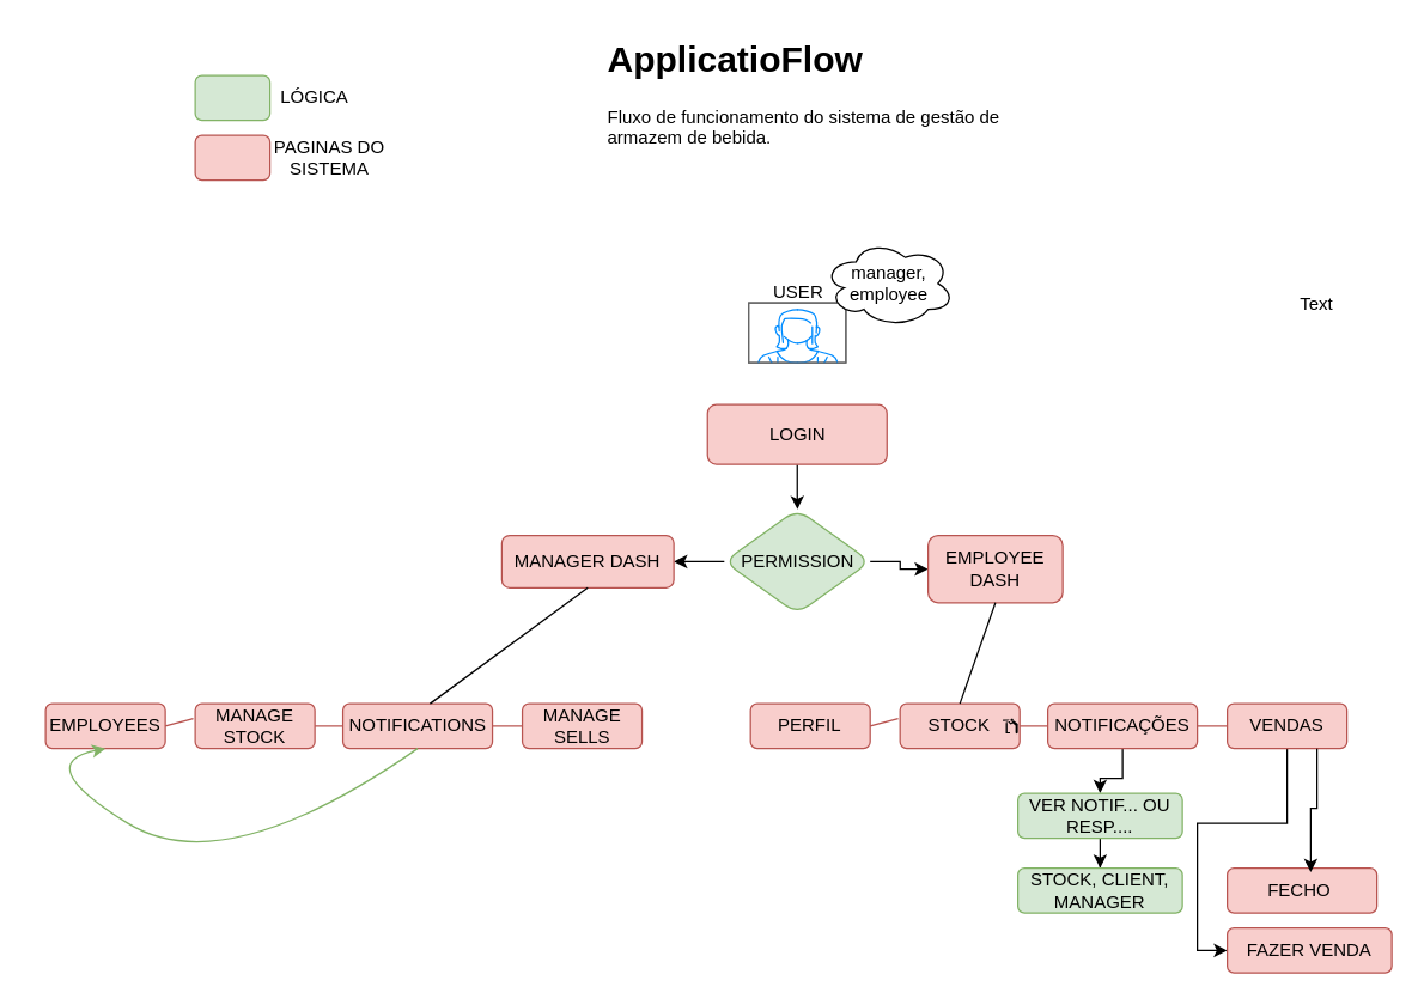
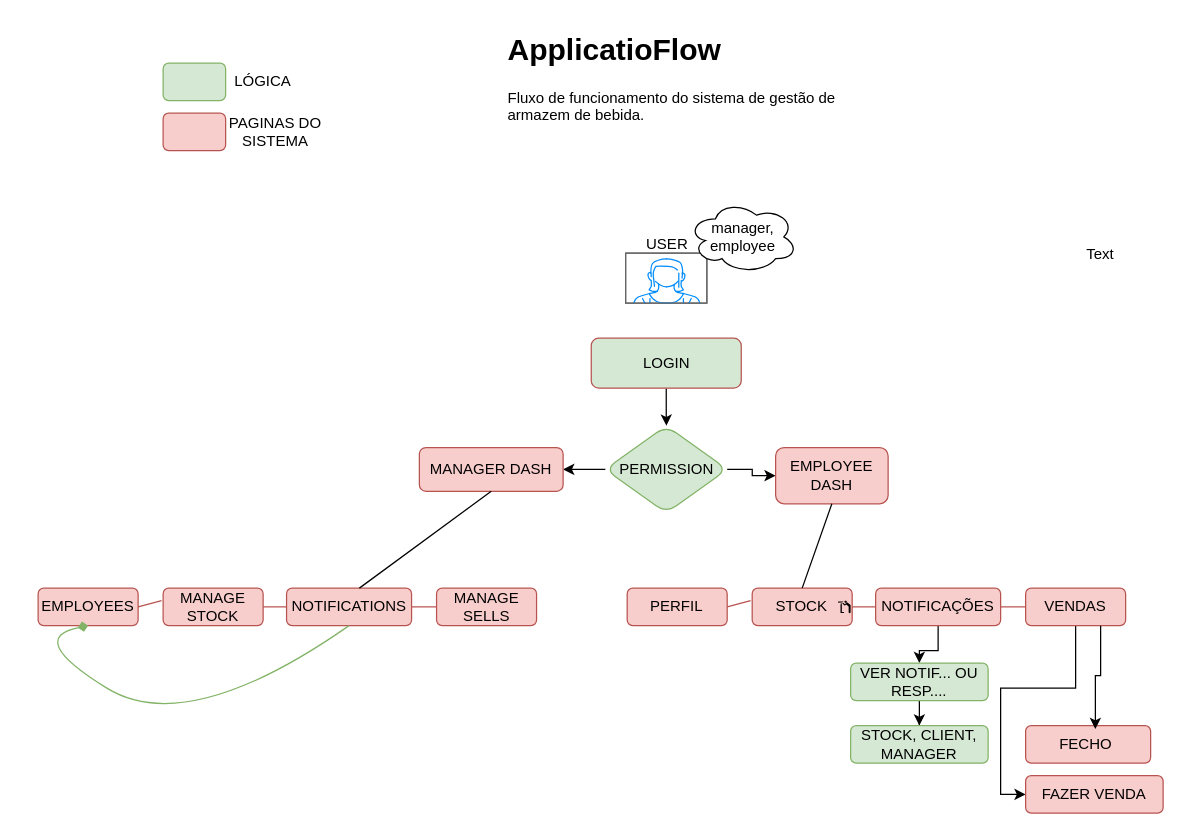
  <mxCell id="0" />
  <mxCell id="1" parent="0" />
  <mxCell id="2" value="&lt;h1&gt;ApplicatioFlow&amp;nbsp;&lt;/h1&gt;&lt;p&gt;Fluxo de funcionamento do sistema de gestão de armazem de bebida.&lt;/p&gt;" style="text;html=1;strokeColor=none;fillColor=none;spacing=5;spacingTop=-20;whiteSpace=wrap;overflow=hidden;rounded=0;" vertex="1" parent="1"><mxGeometry x="401.25" y="20" width="280" height="80" as="geometry" /></mxCell>
  <mxCell id="3" value="" style="verticalLabelPosition=bottom;shadow=0;dashed=0;align=center;html=1;verticalAlign=top;strokeWidth=1;shape=mxgraph.mockup.containers.userFemale;strokeColor=#666666;strokeColor2=#008cff;" vertex="1" parent="1"><mxGeometry x="500" y="202" width="65" height="40" as="geometry" /></mxCell>
  <mxCell id="4" value="USER" style="text;html=1;align=center;verticalAlign=middle;resizable=0;points=[];autosize=1;strokeColor=none;fillColor=none;" vertex="1" parent="1"><mxGeometry x="502.5" y="180" width="60" height="30" as="geometry" /></mxCell>
  <mxCell id="5" value="manager, employee" style="ellipse;shape=cloud;whiteSpace=wrap;html=1;" vertex="1" parent="1"><mxGeometry x="550" y="160" width="87.5" height="58" as="geometry" /></mxCell>
  <mxCell id="6" value="" style="edgeStyle=orthogonalEdgeStyle;rounded=0;orthogonalLoop=1;jettySize=auto;html=1;" edge="1" parent="1" source="7" target="10"><mxGeometry relative="1" as="geometry" /></mxCell>
- <mxCell id="7" value="LOGIN" style="rounded=1;whiteSpace=wrap;html=1;fillColor=#f8cecc;strokeColor=#b85450;" vertex="1" parent="1"><mxGeometry x="472.5" y="270" width="120" height="40" as="geometry" /></mxCell>
+ <mxCell id="7" value="LOGIN" style="rounded=1;whiteSpace=wrap;html=1;fillColor=#d5e8d4;strokeColor=#b85450;" vertex="1" parent="1"><mxGeometry x="472.5" y="270" width="120" height="40" as="geometry" /></mxCell>
  <mxCell id="8" value="" style="edgeStyle=orthogonalEdgeStyle;rounded=0;orthogonalLoop=1;jettySize=auto;html=1;" edge="1" parent="1" source="10" target="11"><mxGeometry relative="1" as="geometry" /></mxCell>
  <mxCell id="9" value="" style="edgeStyle=orthogonalEdgeStyle;rounded=0;orthogonalLoop=1;jettySize=auto;html=1;" edge="1" parent="1" source="10" target="12"><mxGeometry relative="1" as="geometry" /></mxCell>
  <mxCell id="10" value="PERMISSION" style="rhombus;whiteSpace=wrap;html=1;rounded=1;fillColor=#d5e8d4;strokeColor=#82b366;" vertex="1" parent="1"><mxGeometry x="483.75" y="340" width="97.5" height="70" as="geometry" /></mxCell>
  <mxCell id="11" value="MANAGER DASH" style="whiteSpace=wrap;html=1;fillColor=#f8cecc;strokeColor=#b85450;rounded=1;" vertex="1" parent="1"><mxGeometry x="335" y="357.5" width="115" height="35" as="geometry" /></mxCell>
  <mxCell id="12" value="EMPLOYEE DASH" style="whiteSpace=wrap;html=1;fillColor=#f8cecc;strokeColor=#b85450;rounded=1;" vertex="1" parent="1"><mxGeometry x="620" y="357.5" width="90" height="45" as="geometry" /></mxCell>
  <mxCell id="13" value="Text" style="text;html=1;strokeColor=none;fillColor=none;align=center;verticalAlign=middle;whiteSpace=wrap;rounded=0;" vertex="1" parent="1"><mxGeometry x="850" y="188" width="60" height="30" as="geometry" /></mxCell>
  <mxCell id="14" value="PERFIL" style="rounded=1;whiteSpace=wrap;html=1;fillColor=#f8cecc;strokeColor=#b85450;" vertex="1" parent="1"><mxGeometry x="501.25" y="470" width="80" height="30" as="geometry" /></mxCell>
  <mxCell id="15" value="STOCK" style="rounded=1;whiteSpace=wrap;html=1;fillColor=#f8cecc;strokeColor=#b85450;" vertex="1" parent="1"><mxGeometry x="601.25" y="470" width="80" height="30" as="geometry" /></mxCell>
  <mxCell id="16" value="" style="edgeStyle=orthogonalEdgeStyle;rounded=0;orthogonalLoop=1;jettySize=auto;html=1;" edge="1" parent="1" source="17" target="42"><mxGeometry relative="1" as="geometry" /></mxCell>
  <mxCell id="17" value="NOTIFICAÇÕES" style="rounded=1;whiteSpace=wrap;html=1;fillColor=#f8cecc;strokeColor=#b85450;" vertex="1" parent="1"><mxGeometry x="700" y="470" width="100" height="30" as="geometry" /></mxCell>
  <mxCell id="18" value="" style="edgeStyle=orthogonalEdgeStyle;rounded=0;orthogonalLoop=1;jettySize=auto;html=1;" edge="1" parent="1" source="19" target="38"><mxGeometry relative="1" as="geometry"><Array as="points"><mxPoint x="860" y="550" /><mxPoint x="800" y="550" /><mxPoint x="800" y="635" /></Array></mxGeometry></mxCell>
  <mxCell id="19" value="VENDAS" style="rounded=1;whiteSpace=wrap;html=1;fillColor=#f8cecc;strokeColor=#b85450;" vertex="1" parent="1"><mxGeometry x="820" y="470" width="80" height="30" as="geometry" /></mxCell>
  <mxCell id="20" value="" style="endArrow=none;html=1;rounded=0;exitX=1;exitY=0.5;exitDx=0;exitDy=0;fillColor=#f8cecc;strokeColor=#b85450;" edge="1" parent="1" source="14"><mxGeometry width="50" height="50" relative="1" as="geometry"><mxPoint x="565" y="510" as="sourcePoint" /><mxPoint x="600" y="480" as="targetPoint" /></mxGeometry></mxCell>
  <mxCell id="21" value="" style="endArrow=none;html=1;rounded=0;exitX=1;exitY=0.5;exitDx=0;exitDy=0;entryX=0;entryY=0.5;entryDx=0;entryDy=0;fillColor=#f8cecc;strokeColor=#b85450;" edge="1" parent="1" source="17" target="19"><mxGeometry width="50" height="50" relative="1" as="geometry"><mxPoint x="760" y="510" as="sourcePoint" /><mxPoint x="820" y="510" as="targetPoint" /></mxGeometry></mxCell>
  <mxCell id="22" value="" style="endArrow=none;html=1;rounded=0;exitX=1;exitY=0.5;exitDx=0;exitDy=0;entryX=0;entryY=0.5;entryDx=0;entryDy=0;fillColor=#f8cecc;strokeColor=#b85450;" edge="1" parent="1" source="15" target="17"><mxGeometry width="50" height="50" relative="1" as="geometry"><mxPoint x="660" y="510" as="sourcePoint" /><mxPoint x="720" y="510" as="targetPoint" /></mxGeometry></mxCell>
  <mxCell id="23" value="" style="endArrow=none;html=1;rounded=0;exitX=0.5;exitY=0;exitDx=0;exitDy=0;entryX=0.5;entryY=1;entryDx=0;entryDy=0;" edge="1" parent="1" source="15" target="12"><mxGeometry width="50" height="50" relative="1" as="geometry"><mxPoint x="350" y="442.5" as="sourcePoint" /><mxPoint x="400" y="392.5" as="targetPoint" /></mxGeometry></mxCell>
  <mxCell id="24" value="EMPLOYEES" style="rounded=1;whiteSpace=wrap;html=1;fillColor=#f8cecc;strokeColor=#b85450;" vertex="1" parent="1"><mxGeometry x="30" y="470" width="80" height="30" as="geometry" /></mxCell>
  <mxCell id="25" value="MANAGE STOCK" style="rounded=1;whiteSpace=wrap;html=1;fillColor=#f8cecc;strokeColor=#b85450;" vertex="1" parent="1"><mxGeometry x="130" y="470" width="80" height="30" as="geometry" /></mxCell>
  <mxCell id="26" value="NOTIFICATIONS" style="rounded=1;whiteSpace=wrap;html=1;fillColor=#f8cecc;strokeColor=#b85450;" vertex="1" parent="1"><mxGeometry x="228.75" y="470" width="100" height="30" as="geometry" /></mxCell>
  <mxCell id="27" value="MANAGE SELLS" style="rounded=1;whiteSpace=wrap;html=1;fillColor=#f8cecc;strokeColor=#b85450;" vertex="1" parent="1"><mxGeometry x="348.75" y="470" width="80" height="30" as="geometry" /></mxCell>
  <mxCell id="28" value="" style="endArrow=none;html=1;rounded=0;exitX=1;exitY=0.5;exitDx=0;exitDy=0;fillColor=#f8cecc;strokeColor=#b85450;" edge="1" source="24" parent="1"><mxGeometry width="50" height="50" relative="1" as="geometry"><mxPoint x="93.75" y="510" as="sourcePoint" /><mxPoint x="128.75" y="480" as="targetPoint" /></mxGeometry></mxCell>
  <mxCell id="29" value="" style="endArrow=none;html=1;rounded=0;exitX=1;exitY=0.5;exitDx=0;exitDy=0;entryX=0;entryY=0.5;entryDx=0;entryDy=0;fillColor=#f8cecc;strokeColor=#b85450;" edge="1" source="26" target="27" parent="1"><mxGeometry width="50" height="50" relative="1" as="geometry"><mxPoint x="288.75" y="510" as="sourcePoint" /><mxPoint x="348.75" y="510" as="targetPoint" /></mxGeometry></mxCell>
  <mxCell id="30" value="" style="endArrow=none;html=1;rounded=0;exitX=1;exitY=0.5;exitDx=0;exitDy=0;entryX=0;entryY=0.5;entryDx=0;entryDy=0;fillColor=#f8cecc;strokeColor=#b85450;" edge="1" source="25" target="26" parent="1"><mxGeometry width="50" height="50" relative="1" as="geometry"><mxPoint x="188.75" y="510" as="sourcePoint" /><mxPoint x="248.75" y="510" as="targetPoint" /></mxGeometry></mxCell>
  <mxCell id="31" value="" style="endArrow=none;html=1;rounded=0;exitX=0.441;exitY=0.013;exitDx=0;exitDy=0;exitPerimeter=0;entryX=0.5;entryY=1;entryDx=0;entryDy=0;" edge="1" parent="1" target="11"><mxGeometry width="50" height="50" relative="1" as="geometry"><mxPoint x="287" y="470" as="sourcePoint" /><mxPoint x="50" y="392.5" as="targetPoint" /></mxGeometry></mxCell>
  <mxCell id="32" value="" style="rounded=1;whiteSpace=wrap;html=1;fillColor=#d5e8d4;strokeColor=#82b366;" vertex="1" parent="1"><mxGeometry x="130" y="50" width="50" height="30" as="geometry" /></mxCell>
  <mxCell id="33" value="" style="rounded=1;whiteSpace=wrap;html=1;fillColor=#f8cecc;strokeColor=#b85450;" vertex="1" parent="1"><mxGeometry x="130" y="90" width="50" height="30" as="geometry" /></mxCell>
  <mxCell id="34" value="LÓGICA" style="text;html=1;strokeColor=none;fillColor=none;align=center;verticalAlign=middle;whiteSpace=wrap;rounded=0;" vertex="1" parent="1"><mxGeometry x="180" y="50" width="60" height="30" as="geometry" /></mxCell>
  <mxCell id="35" value="PAGINAS DO SISTEMA" style="text;html=1;strokeColor=none;fillColor=none;align=center;verticalAlign=middle;whiteSpace=wrap;rounded=0;" vertex="1" parent="1"><mxGeometry x="180" y="90" width="80" height="30" as="geometry" /></mxCell>
- <mxCell id="36" value="" style="curved=1;endArrow=classic;html=1;rounded=0;exitX=0.5;exitY=1;exitDx=0;exitDy=0;entryX=0.5;entryY=1;entryDx=0;entryDy=0;fillColor=#d5e8d4;strokeColor=#82b366;" edge="1" parent="1" source="26" target="24"><mxGeometry width="50" height="50" relative="1" as="geometry"><mxPoint x="20" y="560" as="sourcePoint" /><mxPoint x="70" y="510" as="targetPoint" /><Array as="points"><mxPoint x="150" y="590" /><mxPoint x="20" y="510" /></Array></mxGeometry></mxCell>
+ <mxCell id="36" value="" style="curved=1;endArrow=diamond;html=1;rounded=0;exitX=0.5;exitY=1;exitDx=0;exitDy=0;entryX=0.5;entryY=1;entryDx=0;entryDy=0;fillColor=#d5e8d4;strokeColor=#82b366;" edge="1" parent="1" source="26" target="24"><mxGeometry width="50" height="50" relative="1" as="geometry"><mxPoint x="20" y="560" as="sourcePoint" /><mxPoint x="70" y="510" as="targetPoint" /><Array as="points"><mxPoint x="150" y="590" /><mxPoint x="20" y="510" /></Array></mxGeometry></mxCell>
  <mxCell id="37" value="" style="shape=mxgraph.signs.sports.view;html=1;pointerEvents=1;fillColor=#000000;strokeColor=none;verticalLabelPosition=bottom;verticalAlign=top;align=center;" vertex="1" parent="1"><mxGeometry x="670" y="480" width="10" height="10" as="geometry" /></mxCell>
  <mxCell id="38" value="FAZER VENDA" style="whiteSpace=wrap;html=1;fillColor=#f8cecc;strokeColor=#b85450;rounded=1;" vertex="1" parent="1"><mxGeometry x="820" y="620" width="110" height="30" as="geometry" /></mxCell>
  <mxCell id="39" value="FECHO&amp;nbsp;" style="whiteSpace=wrap;html=1;fillColor=#f8cecc;strokeColor=#b85450;rounded=1;" vertex="1" parent="1"><mxGeometry x="820" y="580" width="100" height="30" as="geometry" /></mxCell>
  <mxCell id="40" style="edgeStyle=orthogonalEdgeStyle;rounded=0;orthogonalLoop=1;jettySize=auto;html=1;exitX=0.75;exitY=1;exitDx=0;exitDy=0;entryX=0.558;entryY=0.093;entryDx=0;entryDy=0;entryPerimeter=0;" edge="1" parent="1" source="19" target="39"><mxGeometry relative="1" as="geometry" /></mxCell>
  <mxCell id="41" value="" style="edgeStyle=orthogonalEdgeStyle;rounded=0;orthogonalLoop=1;jettySize=auto;html=1;" edge="1" parent="1" source="42" target="43"><mxGeometry relative="1" as="geometry" /></mxCell>
  <mxCell id="42" value="VER NOTIF... OU RESP...." style="whiteSpace=wrap;html=1;fillColor=#d5e8d4;strokeColor=#82b366;rounded=1;" vertex="1" parent="1"><mxGeometry x="680" y="530" width="110" height="30" as="geometry" /></mxCell>
  <mxCell id="43" value="STOCK, CLIENT, MANAGER" style="whiteSpace=wrap;html=1;fillColor=#d5e8d4;strokeColor=#82b366;rounded=1;" vertex="1" parent="1"><mxGeometry x="680" y="580" width="110" height="30" as="geometry" /></mxCell>
